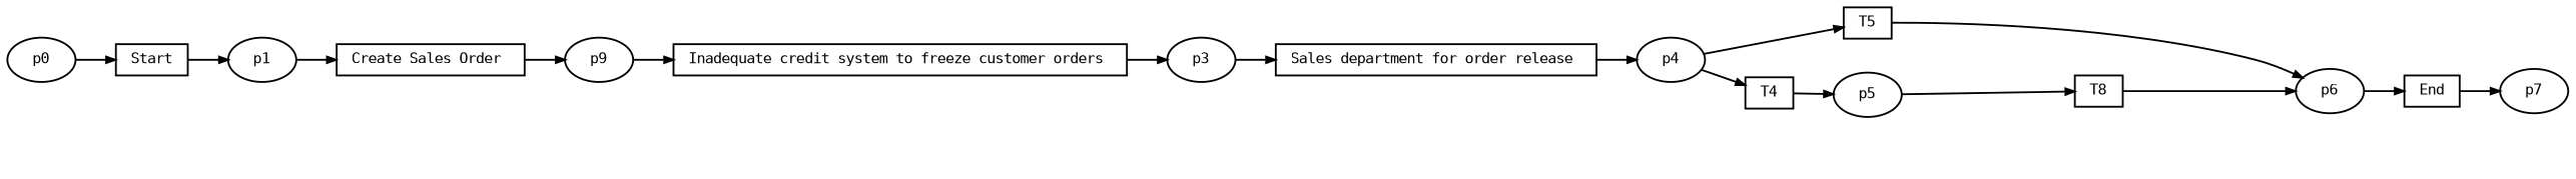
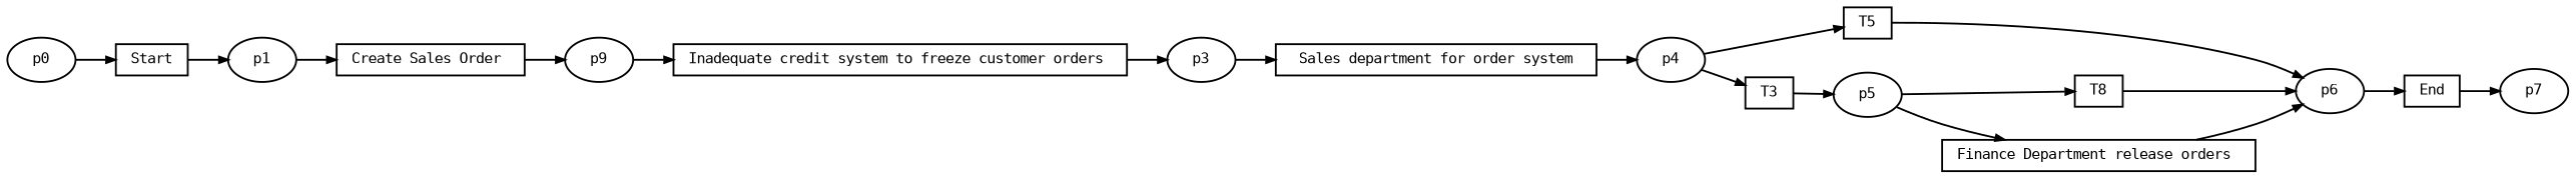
  digraph {
    fontname="DejaVu Sans Mono"
    fontsize=8
    rankdir=LR
    ranksep=.3
    remincross=true
    node [fontname="DejaVu Sans Mono" fontsize=8 shape=box]
    edge [arrowsize=0.5 fontname="DejaVu Sans Mono"]
    n1 [height=.2 label=T8 width=.2]
    n2 [height=.2 label=p6 shape=oval width=.2]
    n3 [height=.2 label=End width=.2]
    n4 [height=.2 label=p7 shape=oval width=.2]
+   n5 [height=.2 label="Finance Department release orders " width=.2]
    n6 [height=.2 label=T5 width=.2]
-   n7 [height=.2 label=T4 width=.2]
+   n7 [height=.2 label=T3 width=.2]
    n8 [height=.2 label=p5 shape=oval width=.2]
-   n9 [height=.2 label="Sales department for order release " width=.2]
+   n9 [height=.2 label="Sales department for order system" width=.2]
    n10 [height=.2 label=p4 shape=oval width=.2]
    n11 [height=.2 label="Inadequate credit system to freeze customer orders " width=.2]
    n12 [height=.2 label=p3 shape=oval width=.2]
    n13 [height=.2 label="Create Sales Order " width=.2]
    n14 [height=.2 label=p9 shape=oval width=.2]
    n15 [height=.2 label=Start width=.2]
    n16 [height=.2 label=p1 shape=oval width=.2]
    n17 [height=.2 label=p0 shape=oval width=.2]
    n1 -> n2
    n2 -> n3
    n3 -> n4
+   n5 -> n2
    n6 -> n2
    n7 -> n8
    n8 -> n1
+   n8 -> n5
    n9 -> n10
    n10 -> n6
    n10 -> n7
    n11 -> n12
    n12 -> n9
    n13 -> n14
    n14 -> n11
    n15 -> n16
    n16 -> n13
    n17 -> n15
  }
